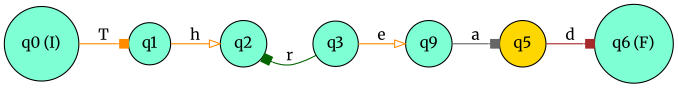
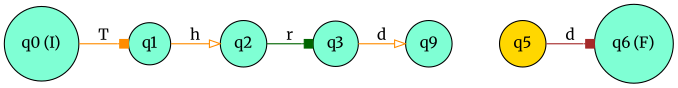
  digraph {
    fontname=Merriweather
    rankdir=LR
    node [fillcolor=aquamarine fontname=Merriweather shape=circle style=filled]
    edge [arrowhead=box color=darkorange fontname=Merriweather]
    n1 [label="q0 (I)"]
    n2 [label=q1]
    n3 [label=q2]
    n4 [label=q3]
    n5 [label=q9]
    n6 [fillcolor=gold label=q5]
    n7 [label="q6 (F)"]
    n1 -> n2 [label=T]
    n2 -> n3 [arrowhead=onormal label=h]
-   n4 -> n3 [color=darkgreen label=r]
-   n4 -> n5 [arrowhead=onormal label=e]
-   n5 -> n6 [color=gray40 label=a]
+   n3 -> n4 [color=darkgreen label=r]
+   n4 -> n5 [arrowhead=onormal label=d]
    n6 -> n7 [color=brown label=d]
  }
